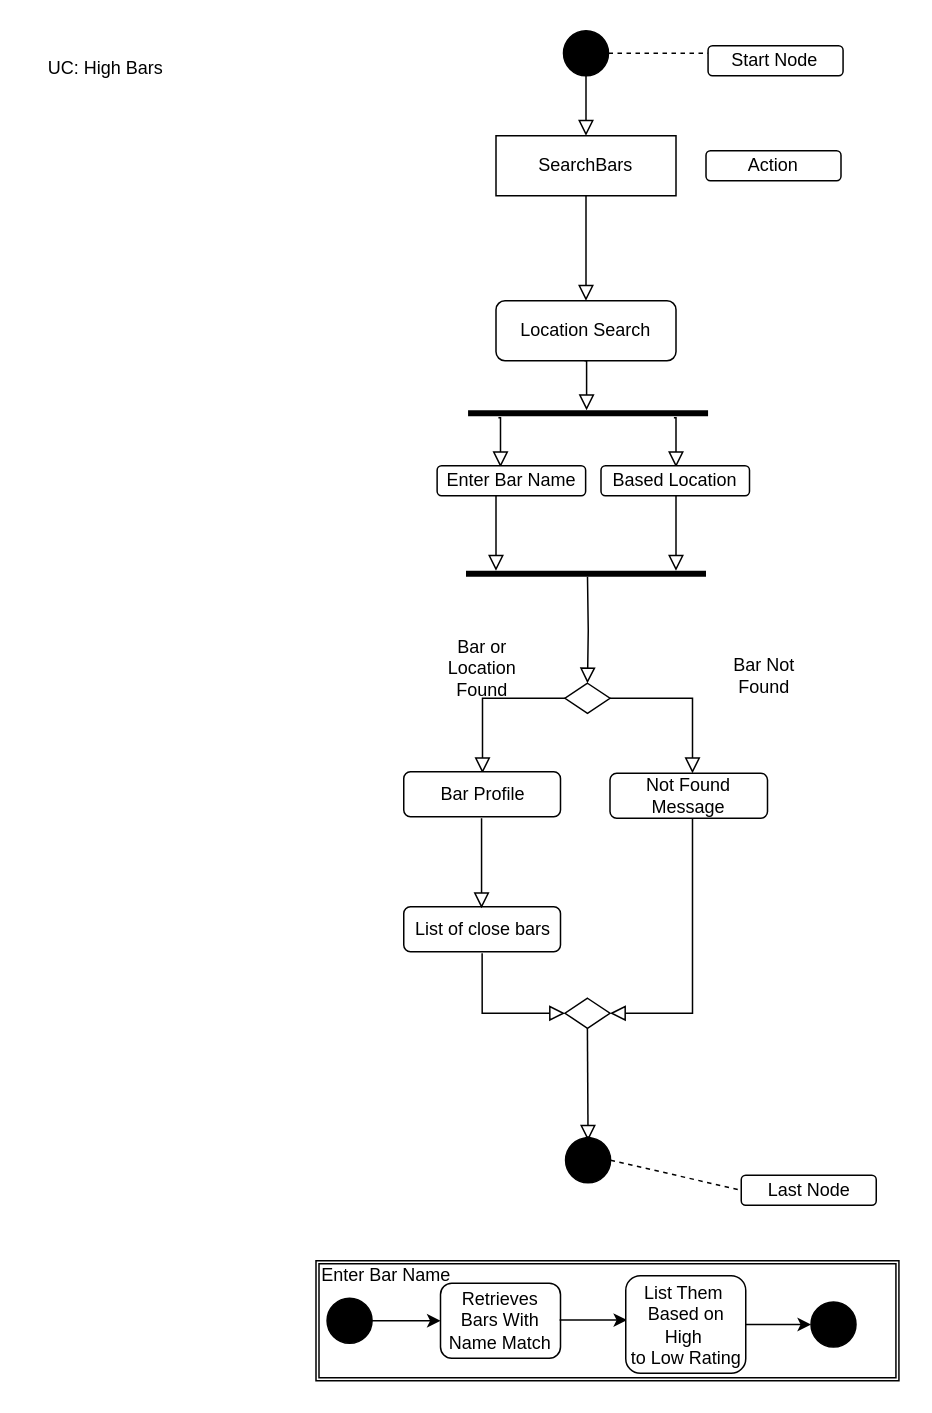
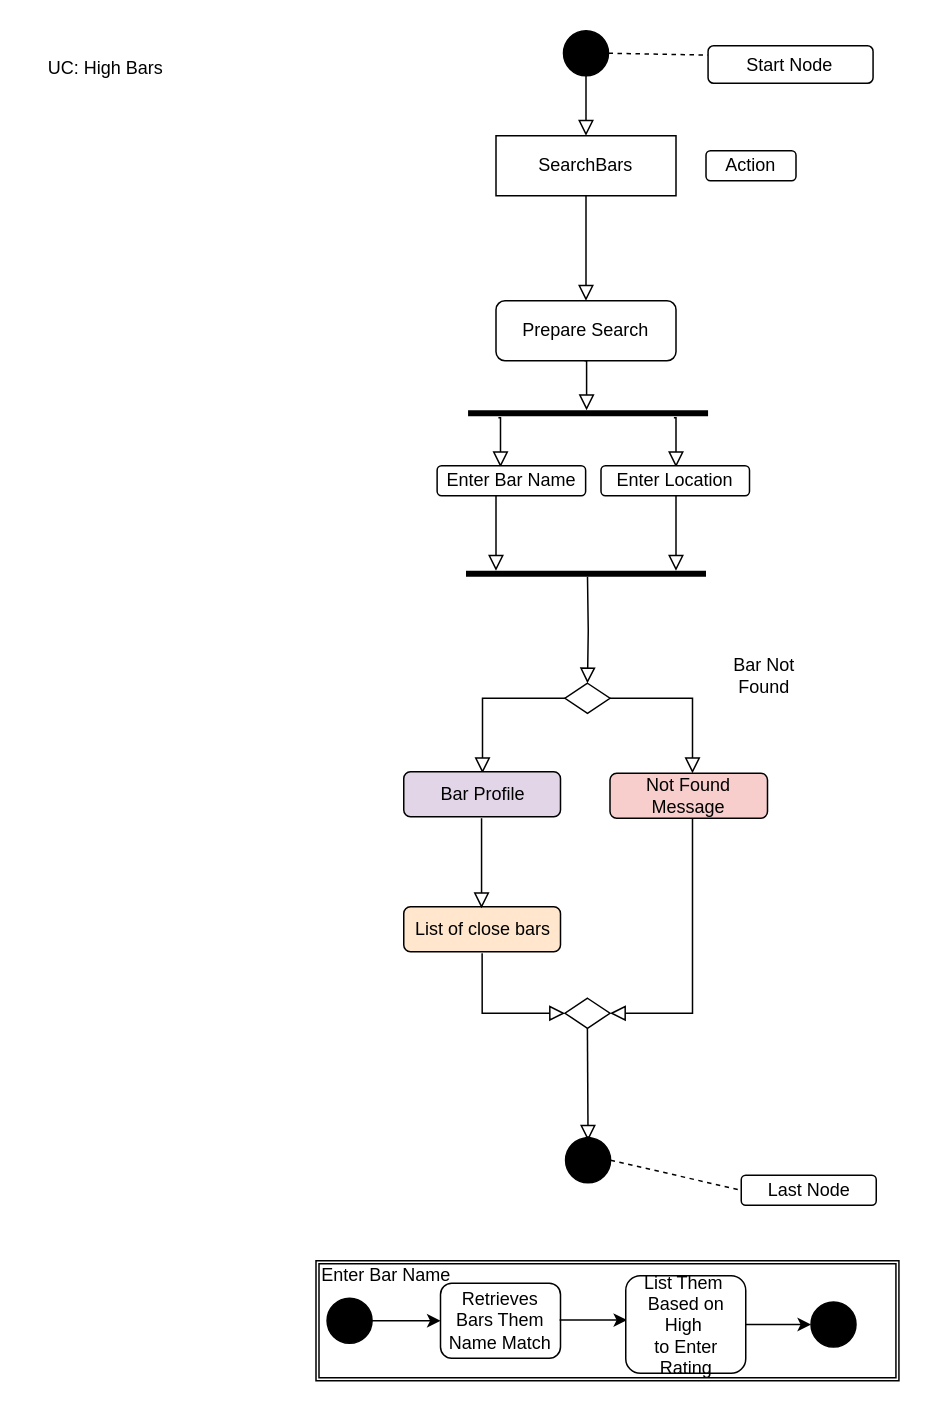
  <mxCell id="0" />
  <mxCell id="1" parent="0" />
  <mxCell id="2" value="" style="rounded=0;html=1;jettySize=auto;orthogonalLoop=1;fontSize=11;endArrow=block;endFill=0;endSize=8;strokeWidth=1;shadow=0;labelBackgroundColor=none;edgeStyle=orthogonalEdgeStyle;exitX=0.5;exitY=1;exitDx=0;exitDy=0;" parent="1" source="3" edge="1"><mxGeometry relative="1" as="geometry"><mxPoint x="424" y="160" as="sourcePoint" /><mxPoint x="390" y="200" as="targetPoint" /></mxGeometry></mxCell>
  <mxCell id="3" value="SearchBars" style="whiteSpace=wrap;html=1;fontSize=12;glass=0;strokeWidth=1;shadow=0;rounded=0;" parent="1" vertex="1"><mxGeometry x="330" y="90" width="120" height="40" as="geometry" /></mxCell>
  <mxCell id="4" value="" style="rounded=0;html=1;jettySize=auto;orthogonalLoop=1;fontSize=11;endArrow=block;endFill=0;endSize=8;strokeWidth=1;shadow=0;labelBackgroundColor=none;edgeStyle=orthogonalEdgeStyle;exitX=0.5;exitY=1;exitDx=0;exitDy=0;entryX=0.5;entryY=0;entryDx=0;entryDy=0;" parent="1" target="13" edge="1"><mxGeometry y="20" relative="1" as="geometry"><mxPoint as="offset" /><mxPoint x="391" y="384" as="sourcePoint" /><mxPoint x="391" y="444" as="targetPoint" /></mxGeometry></mxCell>
  <mxCell id="5" value="" style="edgeStyle=orthogonalEdgeStyle;rounded=0;html=1;jettySize=auto;orthogonalLoop=1;fontSize=11;endArrow=block;endFill=0;endSize=8;strokeWidth=1;shadow=0;labelBackgroundColor=none;exitX=0.5;exitY=1;exitDx=0;exitDy=0;" parent="1" source="13" edge="1"><mxGeometry y="10" relative="1" as="geometry"><mxPoint as="offset" /><mxPoint x="311" y="485" as="sourcePoint" /><mxPoint x="321" y="515" as="targetPoint" /><Array as="points"><mxPoint x="321" y="465" /></Array></mxGeometry></mxCell>
- <mxCell id="6" value="Bar Profile" style="rounded=1;whiteSpace=wrap;html=1;fontSize=12;glass=0;strokeWidth=1;shadow=0;" parent="1" vertex="1"><mxGeometry x="268.5" y="514" width="104.5" height="30" as="geometry" /></mxCell>
- <mxCell id="7" value="Location Search" style="rounded=1;whiteSpace=wrap;html=1;fontSize=12;glass=0;strokeWidth=1;shadow=0;" parent="1" vertex="1"><mxGeometry x="330" y="200" width="120" height="40" as="geometry" /></mxCell>
+ <mxCell id="6" value="Bar Profile" style="rounded=1;whiteSpace=wrap;html=1;fontSize=12;glass=0;strokeWidth=1;shadow=0;fillColor=#e1d5e7;" parent="1" vertex="1"><mxGeometry x="268.5" y="514" width="104.5" height="30" as="geometry" /></mxCell>
+ <mxCell id="7" value="Prepare Search" style="rounded=1;whiteSpace=wrap;html=1;fontSize=12;glass=0;strokeWidth=1;shadow=0;" parent="1" vertex="1"><mxGeometry x="330" y="200" width="120" height="40" as="geometry" /></mxCell>
  <mxCell id="8" value="" style="shape=waypoint;sketch=0;fillStyle=solid;size=6;pointerEvents=1;points=[];fillColor=none;resizable=0;rotatable=0;perimeter=centerPerimeter;snapToPoint=1;" vertex="1" parent="1"><mxGeometry x="380" y="30" width="20" height="20" as="geometry" /></mxCell>
- <mxCell id="9" value="Start Node" style="rounded=1;whiteSpace=wrap;html=1;fontSize=12;glass=0;strokeWidth=1;shadow=0;" vertex="1" parent="1"><mxGeometry x="471.38" y="30" width="90" height="20" as="geometry" /></mxCell>
+ <mxCell id="9" value="Start Node" style="rounded=1;whiteSpace=wrap;html=1;fontSize=12;glass=0;strokeWidth=1;shadow=0;" vertex="1" parent="1"><mxGeometry x="471.38" y="30" width="110" height="25" as="geometry" /></mxCell>
  <mxCell id="10" value="" style="rounded=0;html=1;jettySize=auto;orthogonalLoop=1;fontSize=11;endArrow=block;endFill=0;endSize=8;strokeWidth=1;shadow=0;labelBackgroundColor=none;edgeStyle=orthogonalEdgeStyle;exitX=0.814;exitY=0.659;exitDx=0;exitDy=0;exitPerimeter=0;" edge="1" parent="1" source="8" target="3"><mxGeometry relative="1" as="geometry"><mxPoint x="400" y="140" as="sourcePoint" /><mxPoint x="404" y="210" as="targetPoint" /></mxGeometry></mxCell>
- <mxCell id="11" value="Action" style="rounded=1;whiteSpace=wrap;html=1;fontSize=12;glass=0;strokeWidth=1;shadow=0;" vertex="1" parent="1"><mxGeometry x="470" y="100" width="90" height="20" as="geometry" /></mxCell>
+ <mxCell id="11" value="Action" style="rounded=1;whiteSpace=wrap;html=1;fontSize=12;glass=0;strokeWidth=1;shadow=0;" vertex="1" parent="1"><mxGeometry x="470" y="100" width="60" height="20" as="geometry" /></mxCell>
  <mxCell id="12" value="" style="endArrow=none;dashed=1;html=1;rounded=0;entryX=0;entryY=0.25;entryDx=0;entryDy=0;exitX=1;exitY=0.5;exitDx=0;exitDy=0;" edge="1" parent="1" source="39" target="9"><mxGeometry width="50" height="50" relative="1" as="geometry"><mxPoint x="390" y="40" as="sourcePoint" /><mxPoint x="480" y="120" as="targetPoint" /></mxGeometry></mxCell>
  <mxCell id="13" value="" style="rhombus;whiteSpace=wrap;html=1;" vertex="1" parent="1"><mxGeometry x="376" y="455" width="30" height="20" as="geometry" /></mxCell>
  <mxCell id="14" value="" style="edgeStyle=orthogonalEdgeStyle;rounded=0;html=1;jettySize=auto;orthogonalLoop=1;fontSize=11;endArrow=block;endFill=0;endSize=8;strokeWidth=1;shadow=0;labelBackgroundColor=none;exitX=1;exitY=0.5;exitDx=0;exitDy=0;" edge="1" parent="1" source="13"><mxGeometry y="10" relative="1" as="geometry"><mxPoint as="offset" /><mxPoint x="421" y="475" as="sourcePoint" /><mxPoint x="461" y="515" as="targetPoint" /><Array as="points"><mxPoint x="461" y="465" /></Array></mxGeometry></mxCell>
- <mxCell id="15" value="Not Found&lt;div&gt;Message&lt;/div&gt;" style="rounded=1;whiteSpace=wrap;html=1;fontSize=12;glass=0;strokeWidth=1;shadow=0;" vertex="1" parent="1"><mxGeometry x="406" y="515" width="105" height="30" as="geometry" /></mxCell>
- <mxCell id="16" value="List of close bars" style="rounded=1;whiteSpace=wrap;html=1;fontSize=12;glass=0;strokeWidth=1;shadow=0;" vertex="1" parent="1"><mxGeometry x="268.5" y="604" width="104.5" height="30" as="geometry" /></mxCell>
+ <mxCell id="15" value="Not Found&lt;div&gt;Message&lt;/div&gt;" style="rounded=1;whiteSpace=wrap;html=1;fontSize=12;glass=0;strokeWidth=1;shadow=0;fillColor=#f8cecc;" vertex="1" parent="1"><mxGeometry x="406" y="515" width="105" height="30" as="geometry" /></mxCell>
+ <mxCell id="16" value="List of close bars" style="rounded=1;whiteSpace=wrap;html=1;fontSize=12;glass=0;strokeWidth=1;shadow=0;fillColor=#ffe6cc;" vertex="1" parent="1"><mxGeometry x="268.5" y="604" width="104.5" height="30" as="geometry" /></mxCell>
  <mxCell id="17" value="" style="rounded=0;html=1;jettySize=auto;orthogonalLoop=1;fontSize=11;endArrow=block;endFill=0;endSize=8;strokeWidth=1;shadow=0;labelBackgroundColor=none;edgeStyle=orthogonalEdgeStyle;exitX=0.5;exitY=1;exitDx=0;exitDy=0;" edge="1" parent="1"><mxGeometry y="20" relative="1" as="geometry"><mxPoint as="offset" /><mxPoint x="320.37" y="545" as="sourcePoint" /><mxPoint x="320.37" y="605" as="targetPoint" /></mxGeometry></mxCell>
  <mxCell id="18" value="" style="edgeStyle=orthogonalEdgeStyle;rounded=0;html=1;jettySize=auto;orthogonalLoop=1;fontSize=11;endArrow=block;endFill=0;endSize=8;strokeWidth=1;shadow=0;labelBackgroundColor=none;exitX=0.5;exitY=1;exitDx=0;exitDy=0;entryX=0;entryY=0.5;entryDx=0;entryDy=0;" edge="1" parent="1" target="19"><mxGeometry y="10" relative="1" as="geometry"><mxPoint as="offset" /><mxPoint x="320.75" y="635" as="sourcePoint" /><mxPoint x="361" y="685" as="targetPoint" /><Array as="points"><mxPoint x="321" y="675" /></Array></mxGeometry></mxCell>
  <mxCell id="19" value="" style="rhombus;whiteSpace=wrap;html=1;" vertex="1" parent="1"><mxGeometry x="376" y="665" width="30" height="20" as="geometry" /></mxCell>
  <mxCell id="20" value="" style="rounded=0;html=1;jettySize=auto;orthogonalLoop=1;fontSize=11;endArrow=block;endFill=0;endSize=8;strokeWidth=1;shadow=0;labelBackgroundColor=none;edgeStyle=orthogonalEdgeStyle;exitX=0.5;exitY=1;exitDx=0;exitDy=0;entryX=1;entryY=0.5;entryDx=0;entryDy=0;" edge="1" parent="1" target="19"><mxGeometry y="20" relative="1" as="geometry"><mxPoint as="offset" /><mxPoint x="461" y="545" as="sourcePoint" /><mxPoint x="461" y="685" as="targetPoint" /><Array as="points"><mxPoint x="461" y="675" /></Array></mxGeometry></mxCell>
  <mxCell id="21" value="" style="shape=waypoint;sketch=0;fillStyle=solid;size=6;pointerEvents=1;points=[];fillColor=none;resizable=0;rotatable=0;perimeter=centerPerimeter;snapToPoint=1;" vertex="1" parent="1"><mxGeometry x="381.38" y="750" width="20" height="20" as="geometry" /></mxCell>
  <mxCell id="22" value="" style="rounded=0;html=1;jettySize=auto;orthogonalLoop=1;fontSize=11;endArrow=block;endFill=0;endSize=8;strokeWidth=1;shadow=0;labelBackgroundColor=none;edgeStyle=orthogonalEdgeStyle;exitX=0.5;exitY=1;exitDx=0;exitDy=0;" edge="1" parent="1" target="21"><mxGeometry y="20" relative="1" as="geometry"><mxPoint as="offset" /><mxPoint x="390.93" y="685" as="sourcePoint" /><mxPoint x="391" y="755" as="targetPoint" /></mxGeometry></mxCell>
- <mxCell id="23" value="Bar or Location Found" style="text;html=1;align=center;verticalAlign=middle;whiteSpace=wrap;rounded=0;" vertex="1" parent="1"><mxGeometry x="290.75" y="430" width="60" height="30" as="geometry" /></mxCell>
  <mxCell id="24" value="Bar Not Found" style="text;html=1;align=center;verticalAlign=middle;whiteSpace=wrap;rounded=0;" vertex="1" parent="1"><mxGeometry x="478.5" y="435" width="60" height="30" as="geometry" /></mxCell>
  <mxCell id="25" value="Last Node" style="rounded=1;whiteSpace=wrap;html=1;fontSize=12;glass=0;strokeWidth=1;shadow=0;" vertex="1" parent="1"><mxGeometry x="493.5" y="783" width="90" height="20" as="geometry" /></mxCell>
  <mxCell id="26" value="" style="line;strokeWidth=4;html=1;perimeter=backbonePerimeter;points=[];outlineConnect=0;" vertex="1" parent="1"><mxGeometry x="311.38" y="270" width="160" height="10" as="geometry" /></mxCell>
  <mxCell id="27" value="" style="rounded=0;html=1;jettySize=auto;orthogonalLoop=1;fontSize=11;endArrow=block;endFill=0;endSize=8;strokeWidth=1;shadow=0;labelBackgroundColor=none;edgeStyle=orthogonalEdgeStyle;exitX=0.5;exitY=1;exitDx=0;exitDy=0;" edge="1" parent="1"><mxGeometry y="20" relative="1" as="geometry"><mxPoint as="offset" /><mxPoint x="389" y="240" as="sourcePoint" /><mxPoint x="390.4" y="273" as="targetPoint" /></mxGeometry></mxCell>
  <mxCell id="28" value="" style="rounded=0;html=1;jettySize=auto;orthogonalLoop=1;fontSize=11;endArrow=block;endFill=0;endSize=8;strokeWidth=1;shadow=0;labelBackgroundColor=none;edgeStyle=orthogonalEdgeStyle;exitX=0.5;exitY=1;exitDx=0;exitDy=0;" edge="1" parent="1"><mxGeometry y="20" relative="1" as="geometry"><mxPoint as="offset" /><mxPoint x="448.6" y="278" as="sourcePoint" /><mxPoint x="450" y="311" as="targetPoint" /></mxGeometry></mxCell>
  <mxCell id="29" value="" style="rounded=0;html=1;jettySize=auto;orthogonalLoop=1;fontSize=11;endArrow=block;endFill=0;endSize=8;strokeWidth=1;shadow=0;labelBackgroundColor=none;edgeStyle=orthogonalEdgeStyle;exitX=0.5;exitY=1;exitDx=0;exitDy=0;" edge="1" parent="1"><mxGeometry y="20" relative="1" as="geometry"><mxPoint as="offset" /><mxPoint x="331.6" y="278" as="sourcePoint" /><mxPoint x="333" y="311" as="targetPoint" /></mxGeometry></mxCell>
- <mxCell id="30" value="Based Location" style="rounded=1;whiteSpace=wrap;html=1;fontSize=12;glass=0;strokeWidth=1;shadow=0;" vertex="1" parent="1"><mxGeometry x="400" y="310" width="99" height="20" as="geometry" /></mxCell>
+ <mxCell id="30" value="Enter Location" style="rounded=1;whiteSpace=wrap;html=1;fontSize=12;glass=0;strokeWidth=1;shadow=0;" vertex="1" parent="1"><mxGeometry x="400" y="310" width="99" height="20" as="geometry" /></mxCell>
  <mxCell id="31" value="Enter Bar Name" style="rounded=1;whiteSpace=wrap;html=1;fontSize=12;glass=0;strokeWidth=1;shadow=0;" vertex="1" parent="1"><mxGeometry x="290.75" y="310" width="99" height="20" as="geometry" /></mxCell>
  <mxCell id="32" value="" style="line;strokeWidth=4;html=1;perimeter=backbonePerimeter;points=[];outlineConnect=0;" vertex="1" parent="1"><mxGeometry x="310" y="377" width="160" height="10" as="geometry" /></mxCell>
  <mxCell id="33" value="" style="rounded=0;html=1;jettySize=auto;orthogonalLoop=1;fontSize=11;endArrow=block;endFill=0;endSize=8;strokeWidth=1;shadow=0;labelBackgroundColor=none;edgeStyle=orthogonalEdgeStyle;exitX=0.5;exitY=1;exitDx=0;exitDy=0;" edge="1" parent="1"><mxGeometry y="20" relative="1" as="geometry"><mxPoint as="offset" /><mxPoint x="450" y="330" as="sourcePoint" /><mxPoint x="450" y="380" as="targetPoint" /></mxGeometry></mxCell>
  <mxCell id="34" value="" style="rounded=0;html=1;jettySize=auto;orthogonalLoop=1;fontSize=11;endArrow=block;endFill=0;endSize=8;strokeWidth=1;shadow=0;labelBackgroundColor=none;edgeStyle=orthogonalEdgeStyle;exitX=0.5;exitY=1;exitDx=0;exitDy=0;" edge="1" parent="1"><mxGeometry y="20" relative="1" as="geometry"><mxPoint as="offset" /><mxPoint x="330" y="330" as="sourcePoint" /><mxPoint x="330" y="380" as="targetPoint" /></mxGeometry></mxCell>
  <mxCell id="35" value="" style="shape=ext;double=1;rounded=0;whiteSpace=wrap;html=1;" vertex="1" parent="1"><mxGeometry x="210" y="840" width="388.62" height="80" as="geometry" /></mxCell>
  <mxCell id="36" value="" style="endArrow=none;dashed=1;html=1;rounded=0;entryX=0;entryY=0.5;entryDx=0;entryDy=0;exitX=1;exitY=0.5;exitDx=0;exitDy=0;" edge="1" parent="1" source="38" target="25"><mxGeometry width="50" height="50" relative="1" as="geometry"><mxPoint x="401.38" y="759.17" as="sourcePoint" /><mxPoint x="481.38" y="759.17" as="targetPoint" /></mxGeometry></mxCell>
  <mxCell id="37" value="" style="ellipse;shape=doubleEllipse;whiteSpace=wrap;html=1;aspect=fixed;fillColor=#000000;" vertex="1" parent="1"><mxGeometry x="217.38" y="865" width="30" height="30" as="geometry" /></mxCell>
  <mxCell id="38" value="" style="ellipse;shape=doubleEllipse;whiteSpace=wrap;html=1;aspect=fixed;fillColor=#000000;" vertex="1" parent="1"><mxGeometry x="376.38" y="758" width="30" height="30" as="geometry" /></mxCell>
  <mxCell id="39" value="" style="ellipse;shape=doubleEllipse;whiteSpace=wrap;html=1;aspect=fixed;fillColor=#000000;" vertex="1" parent="1"><mxGeometry x="375" width="30" height="30" as="geometry" y="20" /></mxCell>
  <mxCell id="40" value="" style="endArrow=classic;html=1;rounded=0;exitX=1;exitY=0.5;exitDx=0;exitDy=0;entryX=0;entryY=0.5;entryDx=0;entryDy=0;" edge="1" parent="1" source="37" target="41"><mxGeometry width="50" height="50" relative="1" as="geometry"><mxPoint x="352.38" y="760" as="sourcePoint" /><mxPoint x="402.38" y="710" as="targetPoint" /></mxGeometry></mxCell>
- <mxCell id="41" value="Retrieves Bars With Name Match" style="rounded=1;whiteSpace=wrap;html=1;fontSize=12;glass=0;strokeWidth=1;shadow=0;" vertex="1" parent="1"><mxGeometry x="293" y="855" width="80" height="50" as="geometry" /></mxCell>
+ <mxCell id="41" value="Retrieves Bars Them Name Match" style="rounded=1;whiteSpace=wrap;html=1;fontSize=12;glass=0;strokeWidth=1;shadow=0;" vertex="1" parent="1"><mxGeometry x="293" y="855" width="80" height="50" as="geometry" /></mxCell>
  <mxCell id="42" value="" style="endArrow=classic;html=1;rounded=0;exitX=1;exitY=0.5;exitDx=0;exitDy=0;entryX=0;entryY=0.5;entryDx=0;entryDy=0;" edge="1" parent="1"><mxGeometry width="50" height="50" relative="1" as="geometry"><mxPoint x="372.38" y="879.57" as="sourcePoint" /><mxPoint x="417.38" y="879.57" as="targetPoint" /></mxGeometry></mxCell>
- <mxCell id="43" value="List Them&amp;nbsp; Based on High&amp;nbsp;&lt;div&gt;to Low Rating&lt;/div&gt;" style="rounded=1;whiteSpace=wrap;html=1;fontSize=12;glass=0;strokeWidth=1;shadow=0;" vertex="1" parent="1"><mxGeometry x="416.5" y="850" width="80" height="65" as="geometry" /></mxCell>
+ <mxCell id="43" value="List Them&amp;nbsp; Based on High&amp;nbsp;&lt;div&gt;to Enter Rating&lt;/div&gt;" style="rounded=1;whiteSpace=wrap;html=1;fontSize=12;glass=0;strokeWidth=1;shadow=0;" vertex="1" parent="1"><mxGeometry x="416.5" y="850" width="80" height="65" as="geometry" /></mxCell>
  <mxCell id="44" value="" style="endArrow=classic;html=1;rounded=0;entryX=0;entryY=0.5;entryDx=0;entryDy=0;exitX=1;exitY=0.5;exitDx=0;exitDy=0;" edge="1" parent="1" source="43" target="45"><mxGeometry width="50" height="50" relative="1" as="geometry"><mxPoint x="500" y="880" as="sourcePoint" /><mxPoint x="539.38" y="879.68" as="targetPoint" /></mxGeometry></mxCell>
  <mxCell id="45" value="" style="ellipse;shape=doubleEllipse;whiteSpace=wrap;html=1;aspect=fixed;fillColor=#000000;" vertex="1" parent="1"><mxGeometry x="540" y="867.5" width="30" height="30" as="geometry" /></mxCell>
  <mxCell id="46" value="Enter Bar Name" style="text;html=1;align=center;verticalAlign=middle;whiteSpace=wrap;rounded=0;" vertex="1" parent="1"><mxGeometry x="207" y="835" width="100" height="30" as="geometry" /></mxCell>
  <mxCell id="47" value="UC: High Bars" style="text;html=1;align=center;verticalAlign=middle;whiteSpace=wrap;rounded=0;" vertex="1" parent="1"><mxGeometry x="20" y="30" width="100" height="30" as="geometry" /></mxCell>
